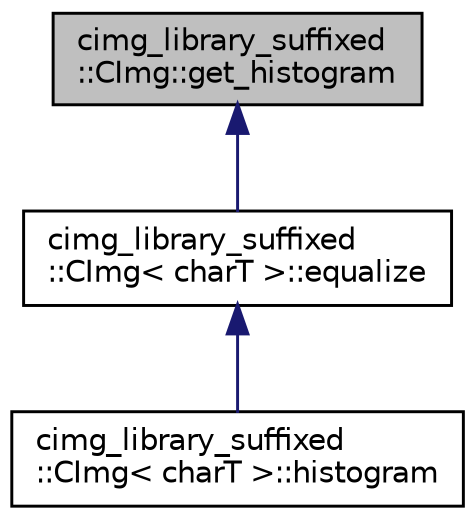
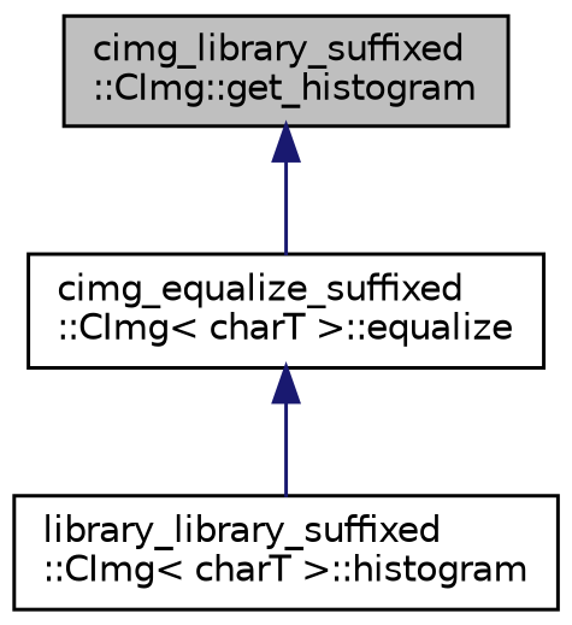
  digraph {
    rankdir=TB
    node [color=black fillcolor=white fontname=Helvetica fontsize=10 shape=record style=filled]
    edge [color=midnightblue dir=back fontname=Helvetica fontsize=10 labelfontname=Helvetica labelfontsize=10 style=solid]
    n1 [fillcolor=grey75 fontcolor=black height=0.2 label="cimg_library_suffixed\l::CImg::get_histogram" width=0.4]
-   n2 [height=0.2 label="cimg_library_suffixed\l::CImg\< charT \>::equalize" width=0.4]
-   n3 [height=0.2 label="cimg_library_suffixed\l::CImg\< charT \>::histogram" width=0.4]
+   n2 [height=0.2 label="cimg_equalize_suffixed\l::CImg\< charT \>::equalize" width=0.4]
+   n3 [height=0.2 label="library_library_suffixed\l::CImg\< charT \>::histogram" width=0.4]
    n1 -> n2
    n2 -> n3
  }
